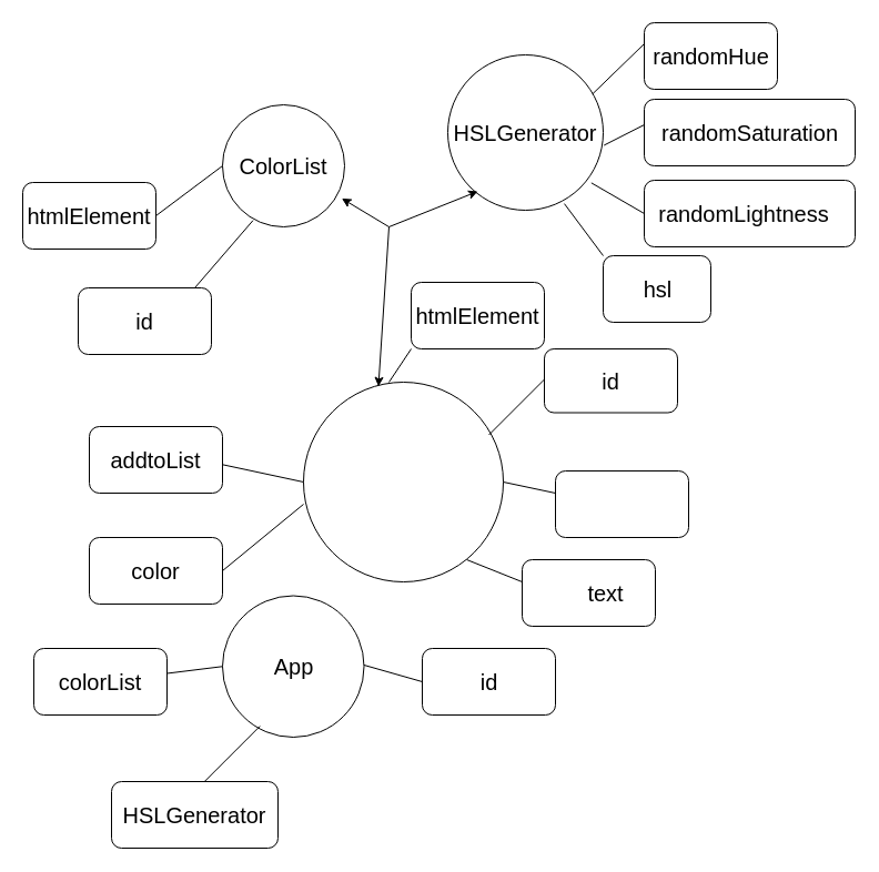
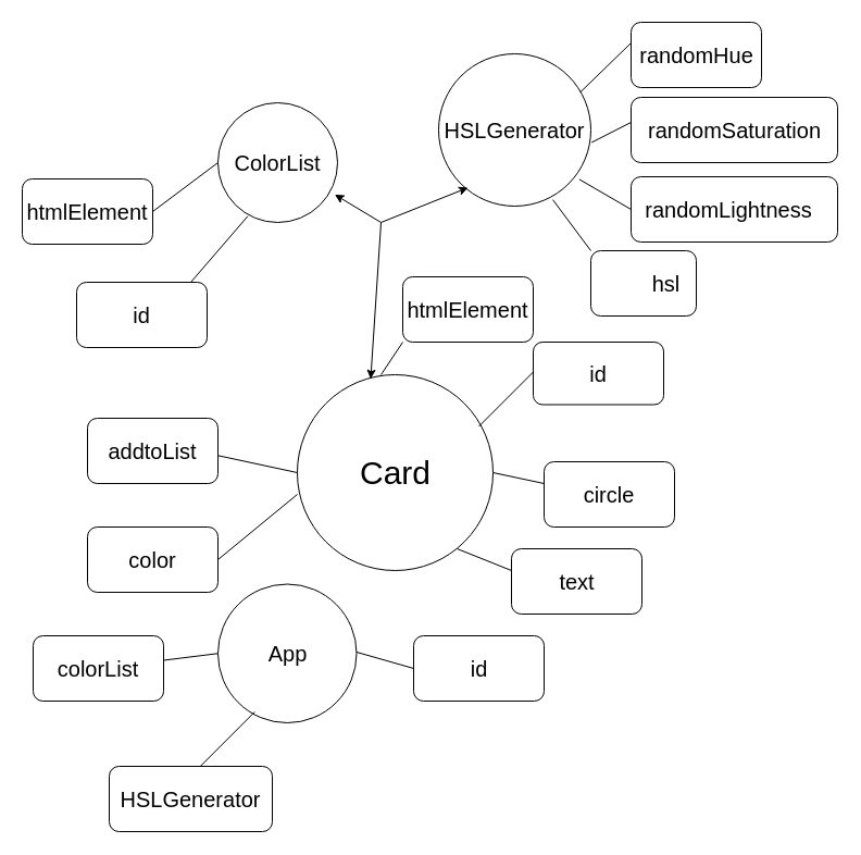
  <mxCell id="0" />
  <mxCell id="1" parent="0" />
  <mxCell id="2" value="" style="rounded=1;whiteSpace=wrap;html=1;fontSize=20;" vertex="1" parent="1"><mxGeometry x="370" y="254" width="120" height="60" as="geometry" /></mxCell>
  <mxCell id="3" value="" style="ellipse;whiteSpace=wrap;html=1;aspect=fixed;" vertex="1" parent="1"><mxGeometry x="273" y="344" width="180" height="180" as="geometry" /></mxCell>
+ <mxCell id="4" value="Card" style="text;html=1;align=center;verticalAlign=middle;resizable=0;points=[];autosize=1;strokeColor=none;fillColor=none;fontSize=30;" vertex="1" parent="1"><mxGeometry x="318" y="409" width="90" height="50" as="geometry" /></mxCell>
  <mxCell id="5" value="" style="endArrow=none;html=1;rounded=0;fontSize=30;" edge="1" parent="1"><mxGeometry width="50" height="50" relative="1" as="geometry"><mxPoint x="180" y="414" as="sourcePoint" /><mxPoint x="273" y="434" as="targetPoint" /></mxGeometry></mxCell>
  <mxCell id="6" value="" style="rounded=1;whiteSpace=wrap;html=1;fontSize=20;" vertex="1" parent="1"><mxGeometry x="80" y="384" width="120" height="60" as="geometry" /></mxCell>
  <mxCell id="7" value="addtoList" style="text;html=1;strokeColor=none;fillColor=none;align=center;verticalAlign=middle;whiteSpace=wrap;rounded=0;fontSize=20;" vertex="1" parent="1"><mxGeometry x="110" y="391.5" width="60" height="45" as="geometry" /></mxCell>
  <mxCell id="8" value="" style="rounded=1;whiteSpace=wrap;html=1;fontSize=20;" vertex="1" parent="1"><mxGeometry x="80" y="484" width="120" height="60" as="geometry" /></mxCell>
  <mxCell id="9" value="color" style="text;html=1;strokeColor=none;fillColor=none;align=center;verticalAlign=middle;whiteSpace=wrap;rounded=0;fontSize=20;" vertex="1" parent="1"><mxGeometry x="110" y="491.5" width="60" height="45" as="geometry" /></mxCell>
  <mxCell id="10" value="" style="endArrow=none;html=1;rounded=0;fontSize=20;exitX=1;exitY=0.5;exitDx=0;exitDy=0;" edge="1" parent="1" source="8"><mxGeometry width="50" height="50" relative="1" as="geometry"><mxPoint x="223" y="504" as="sourcePoint" /><mxPoint x="273" y="454" as="targetPoint" /></mxGeometry></mxCell>
  <mxCell id="11" value="" style="rounded=1;whiteSpace=wrap;html=1;fontSize=20;" vertex="1" parent="1"><mxGeometry x="70" y="259" width="120" height="60" as="geometry" /></mxCell>
  <mxCell id="12" value="id" style="text;html=1;strokeColor=none;fillColor=none;align=center;verticalAlign=middle;whiteSpace=wrap;rounded=0;fontSize=20;" vertex="1" parent="1"><mxGeometry x="100" y="266.5" width="60" height="45" as="geometry" /></mxCell>
  <mxCell id="13" value="" style="rounded=1;whiteSpace=wrap;html=1;fontSize=20;" vertex="1" parent="1"><mxGeometry x="20" y="164" width="120" height="60" as="geometry" /></mxCell>
  <mxCell id="14" value="" style="endArrow=none;html=1;rounded=0;fontSize=20;exitX=1;exitY=0.5;exitDx=0;exitDy=0;" edge="1" parent="1" source="3"><mxGeometry width="50" height="50" relative="1" as="geometry"><mxPoint x="350" y="464" as="sourcePoint" /><mxPoint x="500" y="444" as="targetPoint" /></mxGeometry></mxCell>
  <mxCell id="15" value="" style="rounded=1;whiteSpace=wrap;html=1;fontSize=20;" vertex="1" parent="1"><mxGeometry x="500" y="424" width="120" height="60" as="geometry" /></mxCell>
+ <mxCell id="16" value="circle" style="text;html=1;strokeColor=none;fillColor=none;align=center;verticalAlign=middle;whiteSpace=wrap;rounded=0;fontSize=20;" vertex="1" parent="1"><mxGeometry x="530" y="439" width="60" height="30" as="geometry" /></mxCell>
  <mxCell id="17" value="" style="endArrow=none;html=1;rounded=0;fontSize=20;" edge="1" parent="1"><mxGeometry width="50" height="50" relative="1" as="geometry"><mxPoint x="420" y="504" as="sourcePoint" /><mxPoint x="470" y="524" as="targetPoint" /></mxGeometry></mxCell>
  <mxCell id="18" value="" style="rounded=1;whiteSpace=wrap;html=1;fontSize=20;" vertex="1" parent="1"><mxGeometry x="470" y="504" width="120" height="60" as="geometry" /></mxCell>
- <mxCell id="19" value="text" style="text;html=1;align=center;verticalAlign=middle;resizable=0;points=[];autosize=1;strokeColor=none;fillColor=none;fontSize=20;" vertex="1" parent="1"><mxGeometry x="515" y="514" width="60" height="40" as="geometry" /></mxCell>
+ <mxCell id="19" value="text" style="text;html=1;align=center;verticalAlign=middle;resizable=0;points=[];autosize=1;strokeColor=none;fillColor=none;fontSize=20;" vertex="1" parent="1"><mxGeometry x="500" y="514" width="60" height="40" as="geometry" /></mxCell>
  <mxCell id="20" value="" style="ellipse;whiteSpace=wrap;html=1;aspect=fixed;fontSize=20;" vertex="1" parent="1"><mxGeometry x="200" y="94" width="110" height="110" as="geometry" /></mxCell>
  <mxCell id="21" value="ColorList" style="text;html=1;strokeColor=none;fillColor=none;align=center;verticalAlign=middle;whiteSpace=wrap;rounded=0;fontSize=20;" vertex="1" parent="1"><mxGeometry x="225" y="134" width="60" height="30" as="geometry" /></mxCell>
  <mxCell id="22" value="htmlElement" style="text;html=1;strokeColor=none;fillColor=none;align=center;verticalAlign=middle;whiteSpace=wrap;rounded=0;fontSize=20;" vertex="1" parent="1"><mxGeometry x="50" y="179" width="60" height="30" as="geometry" /></mxCell>
  <mxCell id="23" value="" style="endArrow=none;html=1;rounded=0;fontSize=20;entryX=0.25;entryY=0.947;entryDx=0;entryDy=0;entryPerimeter=0;" edge="1" parent="1" target="20"><mxGeometry width="50" height="50" relative="1" as="geometry"><mxPoint x="175" y="259" as="sourcePoint" /><mxPoint x="225" y="209" as="targetPoint" /></mxGeometry></mxCell>
  <mxCell id="24" value="" style="endArrow=none;html=1;rounded=0;fontSize=20;exitX=0;exitY=0.5;exitDx=0;exitDy=0;entryX=1;entryY=0.5;entryDx=0;entryDy=0;" edge="1" parent="1" source="20" target="13"><mxGeometry width="50" height="50" relative="1" as="geometry"><mxPoint x="360" y="294" as="sourcePoint" /><mxPoint x="360" y="224" as="targetPoint" /></mxGeometry></mxCell>
  <mxCell id="25" value="" style="rounded=1;whiteSpace=wrap;html=1;fontSize=20;" vertex="1" parent="1"><mxGeometry x="490" y="314" width="120" height="57.5" as="geometry" /></mxCell>
  <mxCell id="26" value="id" style="text;html=1;strokeColor=none;fillColor=none;align=center;verticalAlign=middle;whiteSpace=wrap;rounded=0;fontSize=20;" vertex="1" parent="1"><mxGeometry x="520" y="320.25" width="60" height="45" as="geometry" /></mxCell>
  <mxCell id="27" value="htmlElement" style="text;html=1;strokeColor=none;fillColor=none;align=center;verticalAlign=middle;whiteSpace=wrap;rounded=0;fontSize=20;" vertex="1" parent="1"><mxGeometry x="400" y="269" width="60" height="30" as="geometry" /></mxCell>
  <mxCell id="28" value="" style="endArrow=none;html=1;rounded=0;fontSize=20;entryX=0;entryY=1;entryDx=0;entryDy=0;" edge="1" parent="1" target="2"><mxGeometry width="50" height="50" relative="1" as="geometry"><mxPoint x="350" y="344" as="sourcePoint" /><mxPoint x="400" y="294" as="targetPoint" /></mxGeometry></mxCell>
  <mxCell id="29" value="" style="endArrow=none;html=1;rounded=0;fontSize=20;" edge="1" parent="1"><mxGeometry width="50" height="50" relative="1" as="geometry"><mxPoint x="440" y="391.5" as="sourcePoint" /><mxPoint x="490" y="341.5" as="targetPoint" /></mxGeometry></mxCell>
  <mxCell id="30" value="" style="ellipse;whiteSpace=wrap;html=1;aspect=fixed;fontSize=20;" vertex="1" parent="1"><mxGeometry x="403" y="49" width="140" height="140" as="geometry" /></mxCell>
  <mxCell id="31" value="HSLGenerator" style="text;html=1;strokeColor=none;fillColor=none;align=center;verticalAlign=middle;whiteSpace=wrap;rounded=0;fontSize=20;" vertex="1" parent="1"><mxGeometry x="443" y="104" width="60" height="30" as="geometry" /></mxCell>
  <mxCell id="32" value="" style="rounded=1;whiteSpace=wrap;html=1;fontSize=20;" vertex="1" parent="1"><mxGeometry x="580" y="20" width="120" height="60" as="geometry" /></mxCell>
  <mxCell id="33" value="" style="rounded=1;whiteSpace=wrap;html=1;fontSize=20;" vertex="1" parent="1"><mxGeometry x="580" y="89" width="190" height="60" as="geometry" /></mxCell>
  <mxCell id="34" value="" style="rounded=1;whiteSpace=wrap;html=1;fontSize=20;" vertex="1" parent="1"><mxGeometry x="580" y="162" width="190" height="60" as="geometry" /></mxCell>
  <mxCell id="35" value="" style="rounded=1;whiteSpace=wrap;html=1;fontSize=20;" vertex="1" parent="1"><mxGeometry x="543" y="230" width="97" height="60" as="geometry" /></mxCell>
  <mxCell id="36" value="randomHue" style="text;html=1;align=center;verticalAlign=middle;resizable=0;points=[];autosize=1;strokeColor=none;fillColor=none;fontSize=20;" vertex="1" parent="1"><mxGeometry x="575" y="30" width="130" height="40" as="geometry" /></mxCell>
  <mxCell id="37" value="randomSaturation" style="text;html=1;align=center;verticalAlign=middle;resizable=0;points=[];autosize=1;strokeColor=none;fillColor=none;fontSize=20;" vertex="1" parent="1"><mxGeometry x="585" y="99" width="180" height="40" as="geometry" /></mxCell>
  <mxCell id="38" value="randomLightness" style="text;html=1;strokeColor=none;fillColor=none;align=center;verticalAlign=middle;whiteSpace=wrap;rounded=0;fontSize=20;" vertex="1" parent="1"><mxGeometry x="640" y="177" width="60" height="30" as="geometry" /></mxCell>
- <mxCell id="39" value="hsl" style="text;html=1;align=center;verticalAlign=middle;resizable=0;points=[];autosize=1;strokeColor=none;fillColor=none;fontSize=20;" vertex="1" parent="1"><mxGeometry x="566.5" y="240" width="50" height="40" as="geometry" /></mxCell>
+ <mxCell id="39" value="hsl" style="text;html=1;align=center;verticalAlign=middle;resizable=0;points=[];autosize=1;strokeColor=none;fillColor=none;fontSize=20;" vertex="1" parent="1"><mxGeometry x="586.5" y="240" width="50" height="40" as="geometry" /></mxCell>
  <mxCell id="40" value="" style="endArrow=none;html=1;rounded=0;fontSize=20;exitX=0.931;exitY=0.252;exitDx=0;exitDy=0;exitPerimeter=0;" edge="1" parent="1" source="30"><mxGeometry width="50" height="50" relative="1" as="geometry"><mxPoint x="540" y="84" as="sourcePoint" /><mxPoint x="580" y="39" as="targetPoint" /></mxGeometry></mxCell>
  <mxCell id="41" value="" style="endArrow=none;html=1;rounded=0;fontSize=20;exitX=1.005;exitY=0.582;exitDx=0;exitDy=0;exitPerimeter=0;" edge="1" parent="1" source="30"><mxGeometry width="50" height="50" relative="1" as="geometry"><mxPoint x="530" y="162" as="sourcePoint" /><mxPoint x="580" y="112" as="targetPoint" /></mxGeometry></mxCell>
  <mxCell id="42" value="" style="endArrow=none;html=1;rounded=0;fontSize=20;entryX=0;entryY=0.5;entryDx=0;entryDy=0;exitX=0.924;exitY=0.824;exitDx=0;exitDy=0;exitPerimeter=0;" edge="1" parent="1" source="30" target="34"><mxGeometry width="50" height="50" relative="1" as="geometry"><mxPoint x="505" y="217" as="sourcePoint" /><mxPoint x="555" y="167" as="targetPoint" /></mxGeometry></mxCell>
  <mxCell id="43" value="" style="endArrow=none;html=1;rounded=0;fontSize=20;entryX=0.75;entryY=0.958;entryDx=0;entryDy=0;entryPerimeter=0;exitX=0;exitY=0;exitDx=0;exitDy=0;" edge="1" parent="1" source="35" target="30"><mxGeometry width="50" height="50" relative="1" as="geometry"><mxPoint x="480" y="254" as="sourcePoint" /><mxPoint x="530" y="204" as="targetPoint" /></mxGeometry></mxCell>
  <mxCell id="44" value="" style="ellipse;whiteSpace=wrap;html=1;aspect=fixed;fontSize=20;" vertex="1" parent="1"><mxGeometry x="200" y="536.5" width="127.5" height="127.5" as="geometry" /></mxCell>
  <mxCell id="45" value="App" style="text;html=1;align=center;verticalAlign=middle;resizable=0;points=[];autosize=1;strokeColor=none;fillColor=none;fontSize=20;" vertex="1" parent="1"><mxGeometry x="233.75" y="580.25" width="60" height="40" as="geometry" /></mxCell>
  <mxCell id="46" value="" style="endArrow=none;html=1;rounded=0;fontSize=20;entryX=0;entryY=0.5;entryDx=0;entryDy=0;" edge="1" parent="1" target="47"><mxGeometry width="50" height="50" relative="1" as="geometry"><mxPoint x="327.5" y="599" as="sourcePoint" /><mxPoint x="370" y="574" as="targetPoint" /></mxGeometry></mxCell>
  <mxCell id="47" value="" style="rounded=1;whiteSpace=wrap;html=1;fontSize=20;" vertex="1" parent="1"><mxGeometry x="380" y="584" width="120" height="60" as="geometry" /></mxCell>
  <mxCell id="48" value="id" style="text;html=1;align=center;verticalAlign=middle;resizable=0;points=[];autosize=1;strokeColor=none;fillColor=none;fontSize=20;" vertex="1" parent="1"><mxGeometry x="420" y="594" width="40" height="40" as="geometry" /></mxCell>
  <mxCell id="49" value="" style="endArrow=none;html=1;rounded=0;fontSize=20;exitX=0;exitY=0.5;exitDx=0;exitDy=0;" edge="1" parent="1" source="44" target="50"><mxGeometry width="50" height="50" relative="1" as="geometry"><mxPoint x="140" y="604" as="sourcePoint" /><mxPoint x="200" y="594" as="targetPoint" /></mxGeometry></mxCell>
  <mxCell id="50" value="" style="rounded=1;whiteSpace=wrap;html=1;fontSize=20;" vertex="1" parent="1"><mxGeometry x="30" y="584" width="120" height="60" as="geometry" /></mxCell>
  <mxCell id="51" value="colorList" style="text;html=1;strokeColor=none;fillColor=none;align=center;verticalAlign=middle;whiteSpace=wrap;rounded=0;fontSize=20;" vertex="1" parent="1"><mxGeometry x="60" y="599" width="60" height="30" as="geometry" /></mxCell>
  <mxCell id="52" value="" style="rounded=1;whiteSpace=wrap;html=1;fontSize=20;" vertex="1" parent="1"><mxGeometry x="100" y="704" width="150" height="60" as="geometry" /></mxCell>
  <mxCell id="53" value="HSLGenerator" style="text;html=1;strokeColor=none;fillColor=none;align=center;verticalAlign=middle;whiteSpace=wrap;rounded=0;fontSize=20;" vertex="1" parent="1"><mxGeometry x="145" y="719" width="60" height="30" as="geometry" /></mxCell>
  <mxCell id="54" value="" style="endArrow=none;html=1;rounded=0;fontSize=20;" edge="1" parent="1"><mxGeometry width="50" height="50" relative="1" as="geometry"><mxPoint x="183.75" y="704" as="sourcePoint" /><mxPoint x="233.75" y="654" as="targetPoint" /></mxGeometry></mxCell>
  <mxCell id="55" value="" style="endArrow=classic;startArrow=classic;html=1;rounded=0;fontSize=20;exitX=0.375;exitY=0.021;exitDx=0;exitDy=0;exitPerimeter=0;" edge="1" parent="1" source="3"><mxGeometry width="50" height="50" relative="1" as="geometry"><mxPoint x="330" y="264" as="sourcePoint" /><mxPoint x="430" y="172" as="targetPoint" /><Array as="points"><mxPoint x="350" y="204" /></Array></mxGeometry></mxCell>
  <mxCell id="56" value="" style="endArrow=classic;html=1;rounded=0;fontSize=20;entryX=0.977;entryY=0.767;entryDx=0;entryDy=0;entryPerimeter=0;" edge="1" parent="1" target="20"><mxGeometry width="50" height="50" relative="1" as="geometry"><mxPoint x="350" y="204" as="sourcePoint" /><mxPoint x="388" y="129" as="targetPoint" /></mxGeometry></mxCell>
